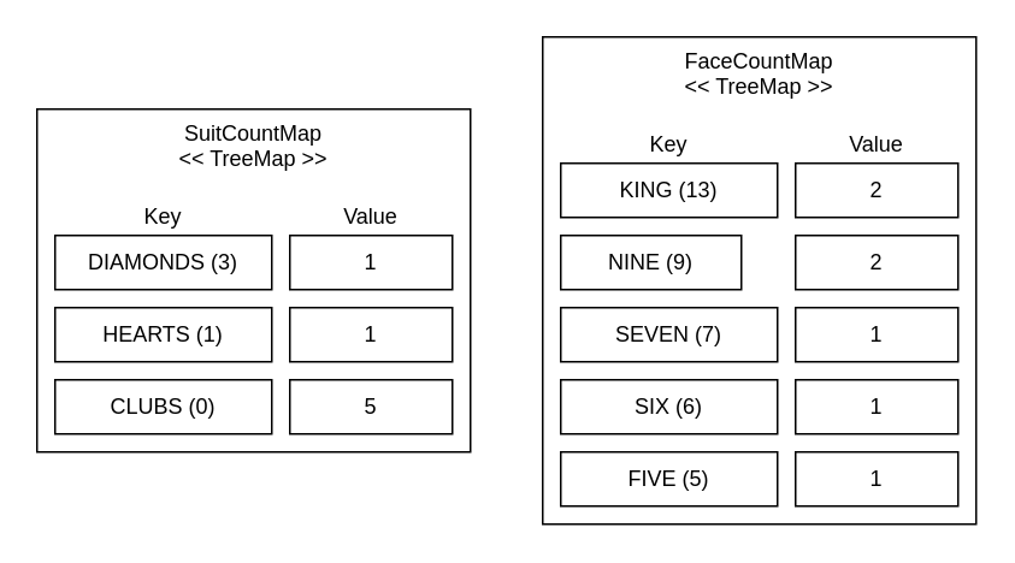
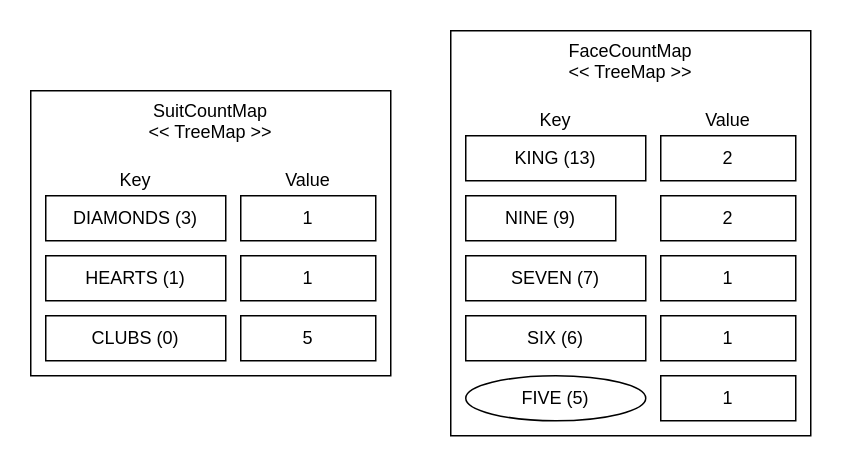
  <mxCell id="0" />
  <mxCell id="1" parent="0" />
  <mxCell id="2" value="" style="group;rotation=90;" vertex="1" connectable="0" parent="1"><mxGeometry x="20" y="60" width="240" height="190" as="geometry" /></mxCell>
  <mxCell id="3" value="&lt;div&gt;SuitCountMap&lt;/div&gt;&lt;div&gt;&amp;lt;&amp;lt; TreeMap &amp;gt;&amp;gt;&lt;br&gt;&lt;/div&gt;" style="rounded=0;whiteSpace=wrap;html=1;fillColor=#ffffff;verticalAlign=top;" vertex="1" parent="2"><mxGeometry width="240" height="190" as="geometry" /></mxCell>
  <mxCell id="4" value="Key" style="rounded=0;whiteSpace=wrap;html=1;fillColor=none;strokeColor=none;" vertex="1" parent="2"><mxGeometry x="10" y="50" width="120" height="20" as="geometry" /></mxCell>
  <mxCell id="5" value="Value" style="rounded=0;whiteSpace=wrap;html=1;fillColor=none;strokeColor=none;" vertex="1" parent="2"><mxGeometry x="140" y="50" width="90" height="20" as="geometry" /></mxCell>
  <mxCell id="6" value="" style="group" vertex="1" connectable="0" parent="2"><mxGeometry x="10" y="70" width="220" height="30" as="geometry" /></mxCell>
  <mxCell id="7" value="DIAMONDS (3)" style="rounded=0;whiteSpace=wrap;html=1;fillColor=#ffffff;" vertex="1" parent="6"><mxGeometry width="120" height="30" as="geometry" /></mxCell>
  <mxCell id="8" value="1" style="rounded=0;whiteSpace=wrap;html=1;fillColor=#ffffff;" vertex="1" parent="6"><mxGeometry x="130" width="90" height="30" as="geometry" /></mxCell>
  <mxCell id="9" value="" style="group" vertex="1" connectable="0" parent="2"><mxGeometry x="10" y="110" width="220" height="30" as="geometry" /></mxCell>
  <mxCell id="10" value="HEARTS (1)" style="rounded=0;whiteSpace=wrap;html=1;fillColor=#ffffff;" vertex="1" parent="9"><mxGeometry width="120" height="30" as="geometry" /></mxCell>
  <mxCell id="11" value="1" style="rounded=0;whiteSpace=wrap;html=1;fillColor=#ffffff;" vertex="1" parent="9"><mxGeometry x="130" width="90" height="30" as="geometry" /></mxCell>
  <mxCell id="12" value="" style="group" vertex="1" connectable="0" parent="2"><mxGeometry x="10" y="150" width="220" height="30" as="geometry" /></mxCell>
  <mxCell id="13" value="CLUBS (0)" style="rounded=0;whiteSpace=wrap;html=1;fillColor=#ffffff;" vertex="1" parent="12"><mxGeometry width="120" height="30" as="geometry" /></mxCell>
  <mxCell id="14" value="5" style="rounded=0;whiteSpace=wrap;html=1;fillColor=#ffffff;" vertex="1" parent="12"><mxGeometry x="130" width="90" height="30" as="geometry" /></mxCell>
  <mxCell id="15" value="" style="group" vertex="1" connectable="0" parent="1"><mxGeometry x="300" y="20" width="240" height="270" as="geometry" /></mxCell>
  <mxCell id="16" value="&lt;div&gt;FaceCountMap&lt;/div&gt;&lt;div&gt;&amp;lt;&amp;lt; TreeMap &amp;gt;&amp;gt;&lt;br&gt;&lt;/div&gt;" style="rounded=0;whiteSpace=wrap;html=1;fillColor=#ffffff;verticalAlign=top;" vertex="1" parent="15"><mxGeometry width="240" height="270" as="geometry" /></mxCell>
  <mxCell id="17" value="Key" style="rounded=0;whiteSpace=wrap;html=1;fillColor=none;strokeColor=none;" vertex="1" parent="15"><mxGeometry x="10" y="50" width="120" height="20" as="geometry" /></mxCell>
  <mxCell id="18" value="Value" style="rounded=0;whiteSpace=wrap;html=1;fillColor=none;strokeColor=none;" vertex="1" parent="15"><mxGeometry x="140" y="50" width="90" height="20" as="geometry" /></mxCell>
  <mxCell id="19" value="KING (13)" style="rounded=0;whiteSpace=wrap;html=1;fillColor=#ffffff;" vertex="1" parent="15"><mxGeometry x="10" y="70" width="120" height="30" as="geometry" /></mxCell>
  <mxCell id="20" value="2" style="rounded=0;whiteSpace=wrap;html=1;fillColor=#ffffff;" vertex="1" parent="15"><mxGeometry x="140" y="70" width="90" height="30" as="geometry" /></mxCell>
  <mxCell id="21" value="NINE (9) " style="rounded=0;whiteSpace=wrap;html=1;fillColor=#ffffff;" vertex="1" parent="15"><mxGeometry x="10" y="110" width="100" height="30" as="geometry" /></mxCell>
  <mxCell id="22" value="2" style="rounded=0;whiteSpace=wrap;html=1;fillColor=#ffffff;" vertex="1" parent="15"><mxGeometry x="140" y="110" width="90" height="30" as="geometry" /></mxCell>
  <mxCell id="23" value="SEVEN (7)" style="rounded=0;whiteSpace=wrap;html=1;fillColor=#ffffff;" vertex="1" parent="15"><mxGeometry x="10" y="150" width="120" height="30" as="geometry" /></mxCell>
  <mxCell id="24" value="1" style="rounded=0;whiteSpace=wrap;html=1;fillColor=#ffffff;" vertex="1" parent="15"><mxGeometry x="140" y="150" width="90" height="30" as="geometry" /></mxCell>
  <mxCell id="25" value="SIX (6)" style="rounded=0;whiteSpace=wrap;html=1;fillColor=#ffffff;" vertex="1" parent="15"><mxGeometry x="10" y="190" width="120" height="30" as="geometry" /></mxCell>
  <mxCell id="26" value="1" style="rounded=0;whiteSpace=wrap;html=1;fillColor=#ffffff;" vertex="1" parent="15"><mxGeometry x="140" y="190" width="90" height="30" as="geometry" /></mxCell>
- <mxCell id="27" value="FIVE (5)" style="rounded=0;whiteSpace=wrap;html=1;fillColor=#ffffff;" vertex="1" parent="15"><mxGeometry x="10" y="230" width="120" height="30" as="geometry" /></mxCell>
+ <mxCell id="27" value="FIVE (5)" style="ellipse;whiteSpace=wrap;html=1;fillColor=#ffffff;" vertex="1" parent="15"><mxGeometry x="10" y="230" width="120" height="30" as="geometry" /></mxCell>
  <mxCell id="28" value="1" style="rounded=0;whiteSpace=wrap;html=1;fillColor=#ffffff;" vertex="1" parent="15"><mxGeometry x="140" y="230" width="90" height="30" as="geometry" /></mxCell>
